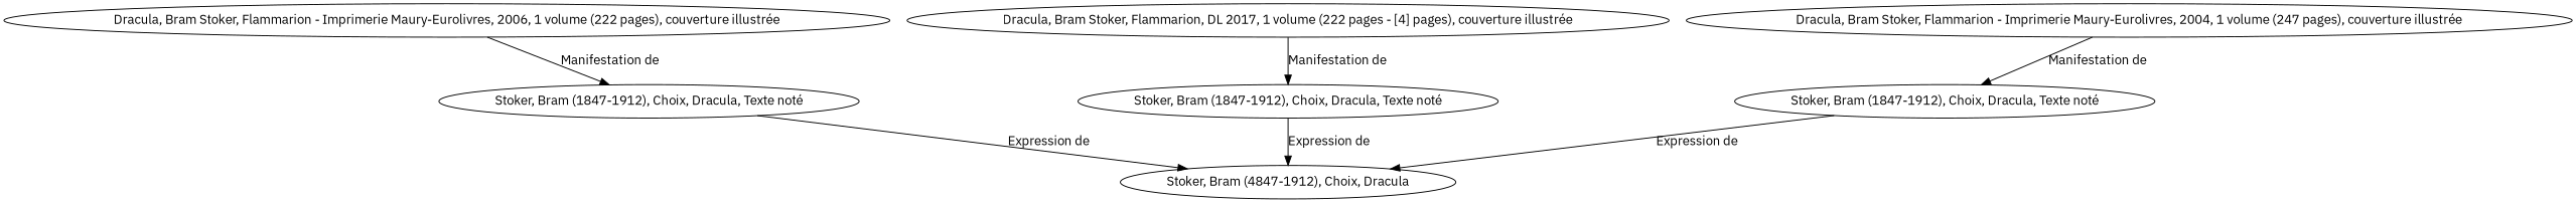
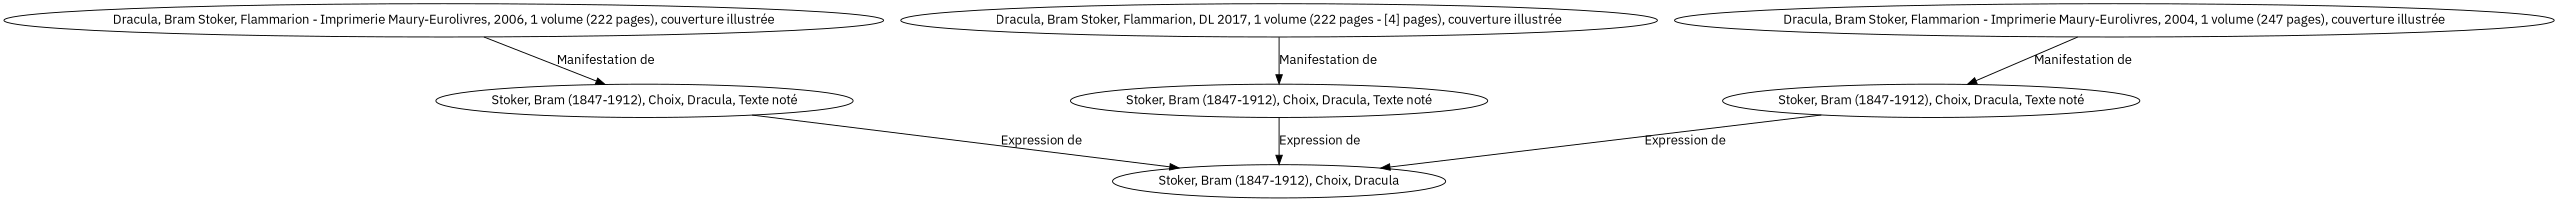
  digraph {
    rankdir=TB
    fontname="IBM Plex Sans"
    node [fontname="IBM Plex Sans"]
    edge [fontname="IBM Plex Sans"]
-   n1 [label="Stoker, Bram (4847-1912), Choix, Dracula"]
+   n1 [label="Stoker, Bram (1847-1912), Choix, Dracula"]
    n2 [label="Stoker, Bram (1847-1912), Choix, Dracula, Texte noté"]
    n3 [label="Dracula, Bram Stoker, Flammarion - Imprimerie Maury-Eurolivres, 2006, 1 volume (222 pages), couverture illustrée"]
    n4 [label="Stoker, Bram (1847-1912), Choix, Dracula, Texte noté"]
    n5 [label="Dracula, Bram Stoker, Flammarion, DL 2017, 1 volume (222 pages - [4] pages), couverture illustrée"]
    n6 [label="Stoker, Bram (1847-1912), Choix, Dracula, Texte noté"]
    n7 [label="Dracula, Bram Stoker, Flammarion - Imprimerie Maury-Eurolivres, 2004, 1 volume (247 pages), couverture illustrée"]
    n2 -> n1 [label="Expression de"]
    n3 -> n2 [label="Manifestation de"]
    n4 -> n1 [label="Expression de"]
    n5 -> n4 [label="Manifestation de"]
    n6 -> n1 [label="Expression de"]
    n7 -> n6 [label="Manifestation de"]
  }
